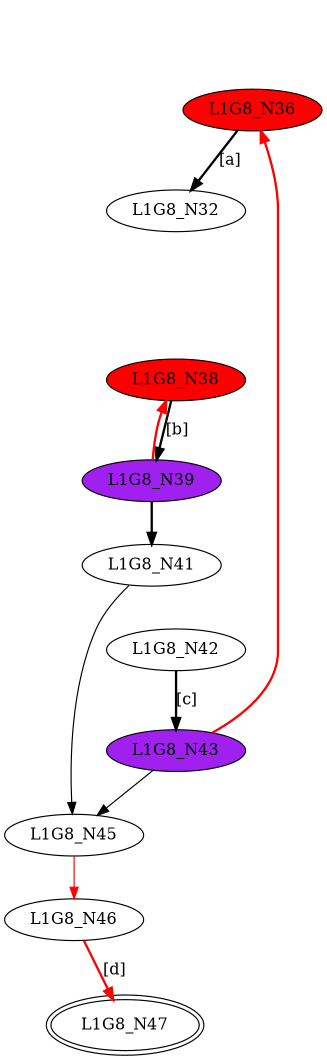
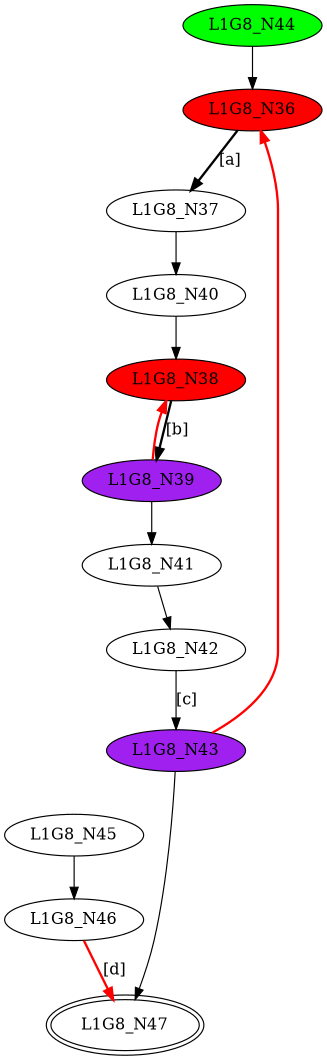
  digraph {
    fontname="DejaVu Serif"
    node [fontname="DejaVu Serif"]
    edge [fontname="DejaVu Serif"]
    L1G8_N36 [fillcolor=red style=filled]
-   L1G8_N37 [label=L1G8_N32]
+   L1G8_N37
+   L1G8_N40
    L1G8_N38 [fillcolor=red style=filled]
    L1G8_N39 [fillcolor=purple style=filled]
    L1G8_N41
    L1G8_N42
    L1G8_N43 [fillcolor=purple style=filled]
    L1G8_N45
    L1G8_N46
+   L1G8_N44 [fillcolor=green style=filled]
    L1G8_N47 [peripheries=2]
    L1G8_N36 -> L1G8_N37 [label="[a]" style=bold]
+   L1G8_N37 -> L1G8_N40
+   L1G8_N40 -> L1G8_N38
    L1G8_N38 -> L1G8_N39 [label="[b]" style=bold]
    L1G8_N39 -> L1G8_N38 [color=red style=bold]
-   L1G8_N39 -> L1G8_N41 [style=bold]
-   L1G8_N41 -> L1G8_N45
-   L1G8_N42 -> L1G8_N43 [label="[c]" style=bold]
+   L1G8_N39 -> L1G8_N41
+   L1G8_N41 -> L1G8_N42
+   L1G8_N42 -> L1G8_N43 [label="[c]" style=solid]
    L1G8_N43 -> L1G8_N36 [color=red style=bold]
-   L1G8_N43 -> L1G8_N45
-   L1G8_N45 -> L1G8_N46 [color=red]
+   L1G8_N43 -> L1G8_N47
+   L1G8_N45 -> L1G8_N46
    L1G8_N46 -> L1G8_N47 [color=red label="[d]" style=bold]
+   L1G8_N44 -> L1G8_N36
  }
